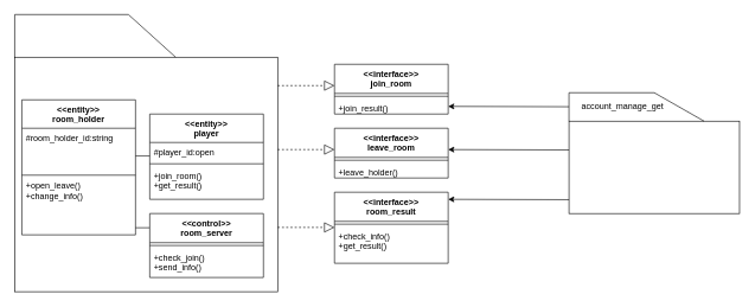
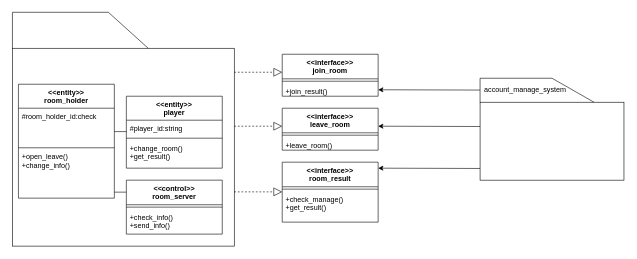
  <mxCell id="0" />
  <mxCell id="1" parent="0" />
  <mxCell id="2" value="" style="html=1;" vertex="1" parent="1"><mxGeometry x="20" y="80" width="370" height="330" as="geometry" /></mxCell>
  <mxCell id="3" value="" style="endArrow=none;html=1;rounded=0;" edge="1" parent="1"><mxGeometry width="50" height="50" relative="1" as="geometry"><mxPoint x="20" y="20" as="sourcePoint" /><mxPoint x="180" y="20" as="targetPoint" /></mxGeometry></mxCell>
  <mxCell id="4" value="" style="endArrow=none;html=1;rounded=0;" edge="1" parent="1"><mxGeometry width="50" height="50" relative="1" as="geometry"><mxPoint x="20" y="80" as="sourcePoint" /><mxPoint x="20" y="20" as="targetPoint" /></mxGeometry></mxCell>
  <mxCell id="5" value="" style="endArrow=none;html=1;rounded=0;entryX=0.612;entryY=0;entryDx=0;entryDy=0;entryPerimeter=0;" edge="1" parent="1"><mxGeometry width="50" height="50" relative="1" as="geometry"><mxPoint x="180" y="20" as="sourcePoint" /><mxPoint x="246.44" y="80" as="targetPoint" /></mxGeometry></mxCell>
  <mxCell id="6" value="&lt;&lt;entity&gt;&gt;&#10;room_holder&#10;" style="swimlane;fontStyle=1;align=center;verticalAlign=top;childLayout=stackLayout;horizontal=1;startSize=40;horizontalStack=0;resizeParent=1;resizeParentMax=0;resizeLast=0;collapsible=1;marginBottom=0;" vertex="1" parent="1"><mxGeometry x="30" y="140" width="160" height="190" as="geometry" /></mxCell>
- <mxCell id="7" value="#room_holder_id:string" style="text;strokeColor=none;fillColor=none;align=left;verticalAlign=top;spacingLeft=4;spacingRight=4;overflow=hidden;rotatable=0;points=[[0,0.5],[1,0.5]];portConstraint=eastwest;" vertex="1" parent="6"><mxGeometry y="40" width="160" height="64" as="geometry" /></mxCell>
+ <mxCell id="7" value="#room_holder_id:check" style="text;strokeColor=none;fillColor=none;align=left;verticalAlign=top;spacingLeft=4;spacingRight=4;overflow=hidden;rotatable=0;points=[[0,0.5],[1,0.5]];portConstraint=eastwest;" vertex="1" parent="6"><mxGeometry y="40" width="160" height="64" as="geometry" /></mxCell>
  <mxCell id="8" value="" style="line;strokeWidth=1;fillColor=none;align=left;verticalAlign=middle;spacingTop=-1;spacingLeft=3;spacingRight=3;rotatable=0;labelPosition=right;points=[];portConstraint=eastwest;" vertex="1" parent="6"><mxGeometry y="104" width="160" height="4" as="geometry" /></mxCell>
  <mxCell id="9" value="+open_leave()&#10;+change_info()&#10;" style="text;strokeColor=none;fillColor=none;align=left;verticalAlign=top;spacingLeft=4;spacingRight=4;overflow=hidden;rotatable=0;points=[[0,0.5],[1,0.5]];portConstraint=eastwest;" vertex="1" parent="6"><mxGeometry y="108" width="160" height="82" as="geometry" /></mxCell>
  <mxCell id="10" value="" style="endArrow=none;html=1;rounded=0;" edge="1" parent="6"><mxGeometry width="50" height="50" relative="1" as="geometry"><mxPoint x="160" y="180" as="sourcePoint" /><mxPoint x="180" y="180" as="targetPoint" /></mxGeometry></mxCell>
  <mxCell id="11" value="&lt;&lt;entity&gt;&gt;&#10;player&#10;" style="swimlane;fontStyle=1;align=center;verticalAlign=top;childLayout=stackLayout;horizontal=1;startSize=40;horizontalStack=0;resizeParent=1;resizeParentMax=0;resizeLast=0;collapsible=1;marginBottom=0;" vertex="1" parent="1"><mxGeometry x="210" y="160" width="160" height="120" as="geometry" /></mxCell>
- <mxCell id="12" value="#player_id:open" style="text;strokeColor=none;fillColor=none;align=left;verticalAlign=top;spacingLeft=4;spacingRight=4;overflow=hidden;rotatable=0;points=[[0,0.5],[1,0.5]];portConstraint=eastwest;" vertex="1" parent="11"><mxGeometry y="40" width="160" height="26" as="geometry" /></mxCell>
+ <mxCell id="12" value="#player_id:string" style="text;strokeColor=none;fillColor=none;align=left;verticalAlign=top;spacingLeft=4;spacingRight=4;overflow=hidden;rotatable=0;points=[[0,0.5],[1,0.5]];portConstraint=eastwest;" vertex="1" parent="11"><mxGeometry y="40" width="160" height="26" as="geometry" /></mxCell>
  <mxCell id="13" value="" style="line;strokeWidth=1;fillColor=none;align=left;verticalAlign=middle;spacingTop=-1;spacingLeft=3;spacingRight=3;rotatable=0;labelPosition=right;points=[];portConstraint=eastwest;" vertex="1" parent="11"><mxGeometry y="66" width="160" height="8" as="geometry" /></mxCell>
- <mxCell id="14" value="+join_room()&#10;+get_result()&#10;" style="text;strokeColor=none;fillColor=none;align=left;verticalAlign=top;spacingLeft=4;spacingRight=4;overflow=hidden;rotatable=0;points=[[0,0.5],[1,0.5]];portConstraint=eastwest;" vertex="1" parent="11"><mxGeometry y="74" width="160" height="46" as="geometry" /></mxCell>
+ <mxCell id="14" value="+change_room()&#10;+get_result()&#10;" style="text;strokeColor=none;fillColor=none;align=left;verticalAlign=top;spacingLeft=4;spacingRight=4;overflow=hidden;rotatable=0;points=[[0,0.5],[1,0.5]];portConstraint=eastwest;" vertex="1" parent="11"><mxGeometry y="74" width="160" height="46" as="geometry" /></mxCell>
  <mxCell id="15" value="&lt;&lt;control&gt;&gt;&#10;room_server&#10;&#10;" style="swimlane;fontStyle=1;align=center;verticalAlign=top;childLayout=stackLayout;horizontal=1;startSize=41;horizontalStack=0;resizeParent=1;resizeParentMax=0;resizeLast=0;collapsible=1;marginBottom=0;" vertex="1" parent="1"><mxGeometry x="210" y="300" width="160" height="90" as="geometry" /></mxCell>
  <mxCell id="16" value="" style="line;strokeWidth=1;fillColor=none;align=left;verticalAlign=middle;spacingTop=-1;spacingLeft=3;spacingRight=3;rotatable=0;labelPosition=right;points=[];portConstraint=eastwest;" vertex="1" parent="15"><mxGeometry y="41" width="160" height="8" as="geometry" /></mxCell>
- <mxCell id="17" value="+check_join()&#10;+send_info()&#10;" style="text;strokeColor=none;fillColor=none;align=left;verticalAlign=top;spacingLeft=4;spacingRight=4;overflow=hidden;rotatable=0;points=[[0,0.5],[1,0.5]];portConstraint=eastwest;" vertex="1" parent="15"><mxGeometry y="49" width="160" height="41" as="geometry" /></mxCell>
+ <mxCell id="17" value="+check_info()&#10;+send_info()&#10;" style="text;strokeColor=none;fillColor=none;align=left;verticalAlign=top;spacingLeft=4;spacingRight=4;overflow=hidden;rotatable=0;points=[[0,0.5],[1,0.5]];portConstraint=eastwest;" vertex="1" parent="15"><mxGeometry y="49" width="160" height="41" as="geometry" /></mxCell>
  <mxCell id="18" value="" style="endArrow=none;html=1;rounded=0;" edge="1" parent="1"><mxGeometry width="50" height="50" relative="1" as="geometry"><mxPoint x="190" y="219" as="sourcePoint" /><mxPoint x="210" y="219" as="targetPoint" /></mxGeometry></mxCell>
  <mxCell id="19" value="" style="rounded=0;whiteSpace=wrap;html=1;" vertex="1" parent="1"><mxGeometry x="800" y="170" width="240" height="130" as="geometry" /></mxCell>
- <mxCell id="20" value="&lt;div&gt;account_manage_get&lt;/div&gt;" style="text;html=1;align=center;verticalAlign=middle;resizable=0;points=[];autosize=1;strokeColor=none;fillColor=none;" vertex="1" parent="1"><mxGeometry x="800" y="140" width="150" height="20" as="geometry" /></mxCell>
+ <mxCell id="20" value="&lt;div&gt;account_manage_system&lt;/div&gt;" style="text;html=1;align=center;verticalAlign=middle;resizable=0;points=[];autosize=1;strokeColor=none;fillColor=none;" vertex="1" parent="1"><mxGeometry x="800" y="140" width="150" height="20" as="geometry" /></mxCell>
  <mxCell id="21" value="" style="endArrow=none;html=1;rounded=0;" edge="1" parent="1"><mxGeometry width="50" height="50" relative="1" as="geometry"><mxPoint x="800" y="130" as="sourcePoint" /><mxPoint x="920" y="130" as="targetPoint" /></mxGeometry></mxCell>
  <mxCell id="22" value="" style="endArrow=none;html=1;rounded=0;entryX=0.792;entryY=0;entryDx=0;entryDy=0;entryPerimeter=0;" edge="1" parent="1"><mxGeometry width="50" height="50" relative="1" as="geometry"><mxPoint x="920" y="130" as="sourcePoint" /><mxPoint x="990.08" y="170" as="targetPoint" /></mxGeometry></mxCell>
  <mxCell id="23" value="" style="endArrow=none;html=1;rounded=0;" edge="1" parent="1"><mxGeometry width="50" height="50" relative="1" as="geometry"><mxPoint x="800" y="170" as="sourcePoint" /><mxPoint x="800" y="130" as="targetPoint" /></mxGeometry></mxCell>
  <mxCell id="24" value="" style="endArrow=classic;html=1;rounded=0;entryX=1;entryY=0.5;entryDx=0;entryDy=0;exitX=0;exitY=0.25;exitDx=0;exitDy=0;" edge="1" parent="1"><mxGeometry width="50" height="50" relative="1" as="geometry"><mxPoint x="800" y="149.73" as="sourcePoint" /><mxPoint x="630" y="149.23" as="targetPoint" /></mxGeometry></mxCell>
  <mxCell id="25" value="" style="endArrow=classic;html=1;rounded=0;entryX=1;entryY=0.5;entryDx=0;entryDy=0;exitX=0;exitY=0.25;exitDx=0;exitDy=0;" edge="1" parent="1"><mxGeometry width="50" height="50" relative="1" as="geometry"><mxPoint x="800" y="210.5" as="sourcePoint" /><mxPoint x="630" y="210" as="targetPoint" /></mxGeometry></mxCell>
  <mxCell id="26" value="" style="endArrow=classic;html=1;rounded=0;entryX=1;entryY=0.5;entryDx=0;entryDy=0;exitX=0;exitY=0.25;exitDx=0;exitDy=0;" edge="1" parent="1"><mxGeometry width="50" height="50" relative="1" as="geometry"><mxPoint x="800" y="280.5" as="sourcePoint" /><mxPoint x="630" y="280" as="targetPoint" /></mxGeometry></mxCell>
  <mxCell id="27" value="" style="endArrow=block;endFill=0;endSize=12;html=1;rounded=0;dashed=1;" edge="1" parent="1"><mxGeometry width="160" relative="1" as="geometry"><mxPoint x="390" y="120" as="sourcePoint" /><mxPoint x="470" y="120" as="targetPoint" /></mxGeometry></mxCell>
  <mxCell id="28" value="" style="endArrow=block;endFill=0;endSize=12;html=1;rounded=0;dashed=1;" edge="1" parent="1"><mxGeometry width="160" relative="1" as="geometry"><mxPoint x="390" y="210" as="sourcePoint" /><mxPoint x="470" y="210" as="targetPoint" /></mxGeometry></mxCell>
  <mxCell id="29" value="" style="endArrow=block;endFill=0;endSize=12;html=1;rounded=0;dashed=1;" edge="1" parent="1"><mxGeometry width="160" relative="1" as="geometry"><mxPoint x="390" y="319.52" as="sourcePoint" /><mxPoint x="470" y="319.52" as="targetPoint" /></mxGeometry></mxCell>
  <mxCell id="30" value="&lt;&lt;interface&gt;&gt;&#10;room_result&#10;" style="swimlane;fontStyle=1;align=center;verticalAlign=top;childLayout=stackLayout;horizontal=1;startSize=41;horizontalStack=0;resizeParent=1;resizeParentMax=0;resizeLast=0;collapsible=1;marginBottom=0;" vertex="1" parent="1"><mxGeometry x="470" y="270" width="160" height="100" as="geometry" /></mxCell>
  <mxCell id="31" value="" style="line;strokeWidth=1;fillColor=none;align=left;verticalAlign=middle;spacingTop=-1;spacingLeft=3;spacingRight=3;rotatable=0;labelPosition=right;points=[];portConstraint=eastwest;" vertex="1" parent="30"><mxGeometry y="41" width="160" height="8" as="geometry" /></mxCell>
- <mxCell id="32" value="+check_info()&#10;+get_result()&#10;" style="text;strokeColor=none;fillColor=none;align=left;verticalAlign=top;spacingLeft=4;spacingRight=4;overflow=hidden;rotatable=0;points=[[0,0.5],[1,0.5]];portConstraint=eastwest;" vertex="1" parent="30"><mxGeometry y="49" width="160" height="51" as="geometry" /></mxCell>
+ <mxCell id="32" value="+check_manage()&#10;+get_result()&#10;" style="text;strokeColor=none;fillColor=none;align=left;verticalAlign=top;spacingLeft=4;spacingRight=4;overflow=hidden;rotatable=0;points=[[0,0.5],[1,0.5]];portConstraint=eastwest;" vertex="1" parent="30"><mxGeometry y="49" width="160" height="51" as="geometry" /></mxCell>
  <mxCell id="33" value="&lt;&lt;interface&gt;&gt;&#10;join_room&#10;&#10;" style="swimlane;fontStyle=1;align=center;verticalAlign=top;childLayout=stackLayout;horizontal=1;startSize=41;horizontalStack=0;resizeParent=1;resizeParentMax=0;resizeLast=0;collapsible=1;marginBottom=0;" vertex="1" parent="1"><mxGeometry x="470" y="90" width="160" height="70" as="geometry" /></mxCell>
  <mxCell id="34" value="" style="line;strokeWidth=1;fillColor=none;align=left;verticalAlign=middle;spacingTop=-1;spacingLeft=3;spacingRight=3;rotatable=0;labelPosition=right;points=[];portConstraint=eastwest;" vertex="1" parent="33"><mxGeometry y="41" width="160" height="8" as="geometry" /></mxCell>
  <mxCell id="35" value="+join_result()&#10;" style="text;strokeColor=none;fillColor=none;align=left;verticalAlign=top;spacingLeft=4;spacingRight=4;overflow=hidden;rotatable=0;points=[[0,0.5],[1,0.5]];portConstraint=eastwest;" vertex="1" parent="33"><mxGeometry y="49" width="160" height="21" as="geometry" /></mxCell>
  <mxCell id="36" value="&lt;&lt;interface&gt;&gt;&#10;leave_room&#10;&#10;" style="swimlane;fontStyle=1;align=center;verticalAlign=top;childLayout=stackLayout;horizontal=1;startSize=41;horizontalStack=0;resizeParent=1;resizeParentMax=0;resizeLast=0;collapsible=1;marginBottom=0;" vertex="1" parent="1"><mxGeometry x="470" y="180" width="160" height="70" as="geometry" /></mxCell>
  <mxCell id="37" value="" style="line;strokeWidth=1;fillColor=none;align=left;verticalAlign=middle;spacingTop=-1;spacingLeft=3;spacingRight=3;rotatable=0;labelPosition=right;points=[];portConstraint=eastwest;" vertex="1" parent="36"><mxGeometry y="41" width="160" height="8" as="geometry" /></mxCell>
- <mxCell id="38" value="+leave_holder()&#10;" style="text;strokeColor=none;fillColor=none;align=left;verticalAlign=top;spacingLeft=4;spacingRight=4;overflow=hidden;rotatable=0;points=[[0,0.5],[1,0.5]];portConstraint=eastwest;" vertex="1" parent="36"><mxGeometry y="49" width="160" height="21" as="geometry" /></mxCell>
+ <mxCell id="38" value="+leave_room()&#10;" style="text;strokeColor=none;fillColor=none;align=left;verticalAlign=top;spacingLeft=4;spacingRight=4;overflow=hidden;rotatable=0;points=[[0,0.5],[1,0.5]];portConstraint=eastwest;" vertex="1" parent="36"><mxGeometry y="49" width="160" height="21" as="geometry" /></mxCell>
